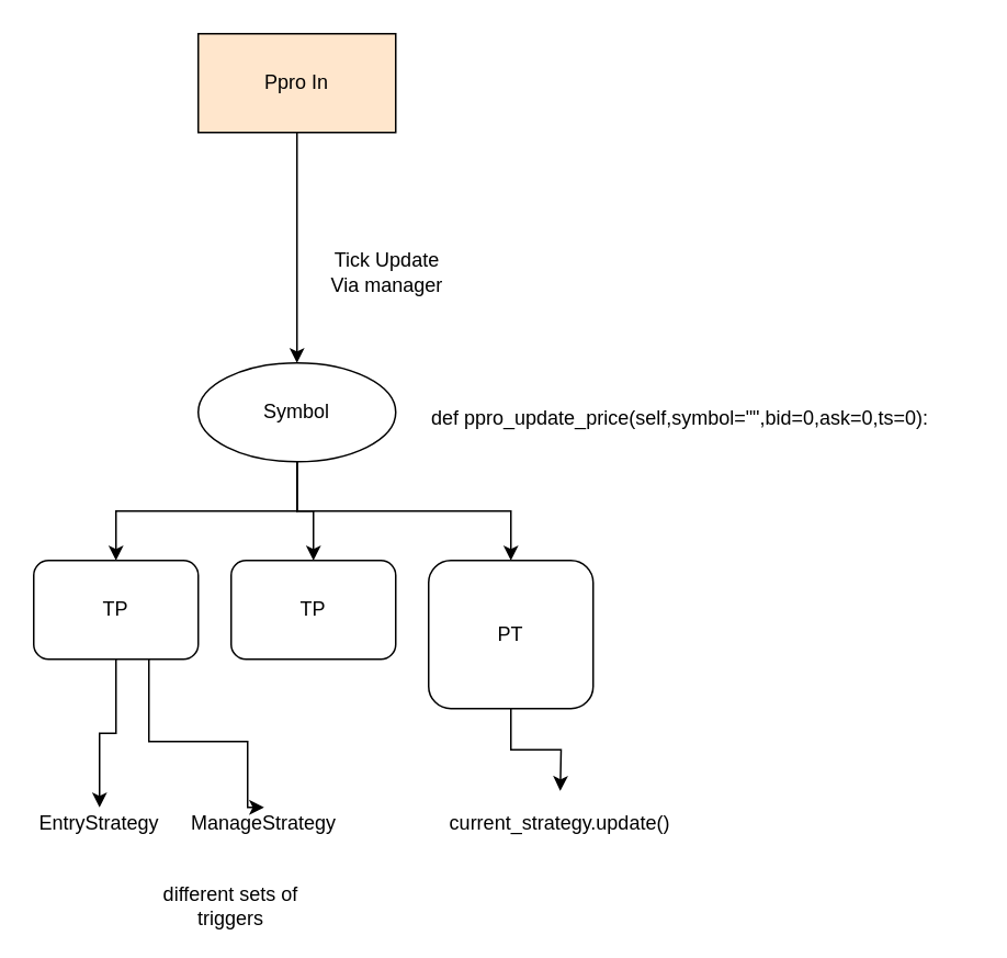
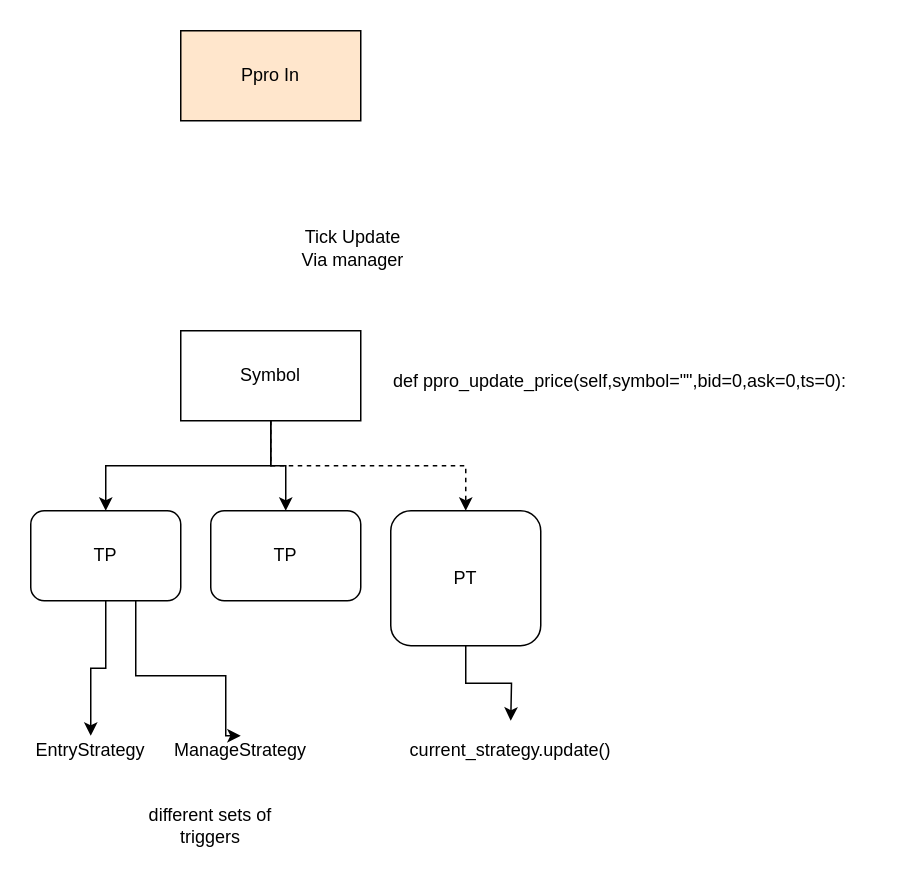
  <mxCell id="0" />
  <mxCell id="1" parent="0" />
- <mxCell id="2" style="edgeStyle=orthogonalEdgeStyle;rounded=0;orthogonalLoop=1;jettySize=auto;html=1;entryX=0.5;entryY=0;entryDx=0;entryDy=0;" edge="1" parent="1" source="3" target="8"><mxGeometry relative="1" as="geometry"><mxPoint x="180" y="200" as="targetPoint" /></mxGeometry></mxCell>
  <mxCell id="3" value="Ppro In" style="rounded=0;whiteSpace=wrap;html=1;fillColor=#ffe6cc;" vertex="1" parent="1"><mxGeometry x="120" y="20" width="120" height="60" as="geometry" /></mxCell>
  <mxCell id="4" value="Tick Update&lt;br&gt;Via manager" style="text;html=1;strokeColor=none;fillColor=none;align=center;verticalAlign=middle;whiteSpace=wrap;rounded=0;" vertex="1" parent="1"><mxGeometry x="200" y="155" width="70" height="20" as="geometry" /></mxCell>
  <mxCell id="5" style="edgeStyle=orthogonalEdgeStyle;rounded=0;orthogonalLoop=1;jettySize=auto;html=1;" edge="1" parent="1" source="8" target="11"><mxGeometry relative="1" as="geometry" /></mxCell>
  <mxCell id="6" style="edgeStyle=orthogonalEdgeStyle;rounded=0;orthogonalLoop=1;jettySize=auto;html=1;entryX=0.5;entryY=0;entryDx=0;entryDy=0;" edge="1" parent="1" source="8" target="12"><mxGeometry relative="1" as="geometry" /></mxCell>
- <mxCell id="7" style="edgeStyle=orthogonalEdgeStyle;rounded=0;orthogonalLoop=1;jettySize=auto;html=1;" edge="1" parent="1" source="8" target="14"><mxGeometry relative="1" as="geometry"><Array as="points"><mxPoint x="180" y="310" /><mxPoint x="310" y="310" /></Array></mxGeometry></mxCell>
- <mxCell id="8" value="Symbol" style="ellipse;whiteSpace=wrap;html=1;" vertex="1" parent="1"><mxGeometry x="120" y="220" width="120" height="60" as="geometry" /></mxCell>
+ <mxCell id="7" style="edgeStyle=orthogonalEdgeStyle;rounded=0;orthogonalLoop=1;jettySize=auto;html=1;dashed=1;" edge="1" parent="1" source="8" target="14"><mxGeometry relative="1" as="geometry"><Array as="points"><mxPoint x="180" y="310" /><mxPoint x="310" y="310" /></Array></mxGeometry></mxCell>
+ <mxCell id="8" value="Symbol" style="rounded=0;whiteSpace=wrap;html=1;" vertex="1" parent="1"><mxGeometry x="120" y="220" width="120" height="60" as="geometry" /></mxCell>
  <mxCell id="9" style="edgeStyle=orthogonalEdgeStyle;rounded=0;orthogonalLoop=1;jettySize=auto;html=1;entryX=0.5;entryY=0;entryDx=0;entryDy=0;" edge="1" parent="1" source="11" target="16"><mxGeometry relative="1" as="geometry" /></mxCell>
  <mxCell id="10" style="edgeStyle=orthogonalEdgeStyle;rounded=0;orthogonalLoop=1;jettySize=auto;html=1;entryX=0.5;entryY=0;entryDx=0;entryDy=0;" edge="1" parent="1" source="11" target="17"><mxGeometry relative="1" as="geometry"><Array as="points"><mxPoint x="90" y="450" /><mxPoint x="150" y="450" /></Array></mxGeometry></mxCell>
  <mxCell id="11" value="TP" style="rounded=1;whiteSpace=wrap;html=1;" vertex="1" parent="1"><mxGeometry y="340" width="100" height="60" as="geometry" x="20" /></mxCell>
  <mxCell id="12" value="TP" style="rounded=1;whiteSpace=wrap;html=1;" vertex="1" parent="1"><mxGeometry x="140" y="340" width="100" height="60" as="geometry" /></mxCell>
  <mxCell id="13" style="edgeStyle=orthogonalEdgeStyle;rounded=0;orthogonalLoop=1;jettySize=auto;html=1;" edge="1" parent="1" source="14"><mxGeometry relative="1" as="geometry"><mxPoint x="340" y="480" as="targetPoint" /></mxGeometry></mxCell>
  <mxCell id="14" value="PT" style="rounded=1;whiteSpace=wrap;html=1;" vertex="1" parent="1"><mxGeometry x="260" y="340" width="100" height="90" as="geometry" /></mxCell>
  <mxCell id="15" value="def ppro_update_price(self,symbol=&quot;&quot;,bid=0,ask=0,ts=0):" style="text;whiteSpace=wrap;html=1;" vertex="1" parent="1"><mxGeometry x="260" y="240" width="330" height="30" as="geometry" /></mxCell>
  <mxCell id="16" value="EntryStrategy" style="text;html=1;strokeColor=none;fillColor=none;align=center;verticalAlign=middle;whiteSpace=wrap;rounded=0;" vertex="1" parent="1"><mxGeometry x="40" y="490" width="40" height="20" as="geometry" /></mxCell>
  <mxCell id="17" value="ManageStrategy" style="text;html=1;strokeColor=none;fillColor=none;align=center;verticalAlign=middle;whiteSpace=wrap;rounded=0;" vertex="1" parent="1"><mxGeometry x="140" y="490" width="40" height="20" as="geometry" /></mxCell>
  <mxCell id="18" value="different sets of triggers" style="text;html=1;strokeColor=none;fillColor=none;align=center;verticalAlign=middle;whiteSpace=wrap;rounded=0;" vertex="1" parent="1"><mxGeometry x="80" y="540" width="120" height="20" as="geometry" /></mxCell>
  <mxCell id="19" value="current_strategy.update()" style="text;html=1;strokeColor=none;fillColor=none;align=center;verticalAlign=middle;whiteSpace=wrap;rounded=0;" vertex="1" parent="1"><mxGeometry x="320" y="490" width="40" height="20" as="geometry" /></mxCell>
